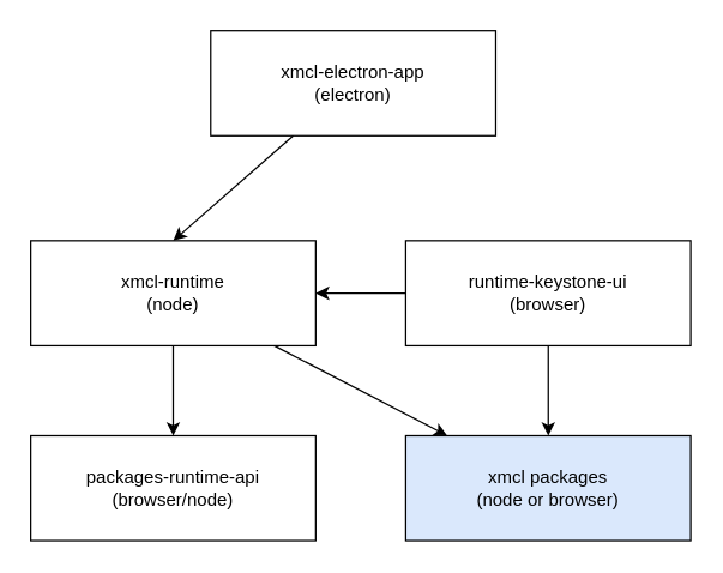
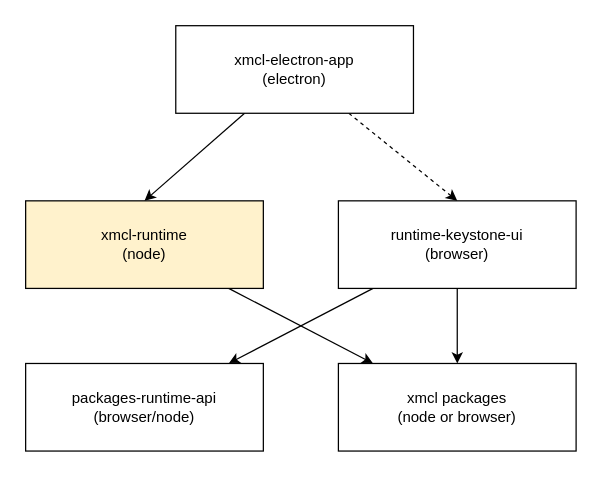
  <mxCell id="0" />
  <mxCell id="1" parent="0" />
  <mxCell id="2" value="packages-runtime-api&lt;br&gt;(browser/node)" style="rounded=0;whiteSpace=wrap;html=1;" vertex="1" parent="1"><mxGeometry x="20" y="290" width="190" height="70" as="geometry" /></mxCell>
  <mxCell id="3" style="edgeStyle=none;html=1;" edge="1" parent="1" source="5" target="12"><mxGeometry relative="1" as="geometry" /></mxCell>
- <mxCell id="4" style="edgeStyle=none;html=1;" edge="1" parent="1" source="5" target="2"><mxGeometry relative="1" as="geometry" /></mxCell>
- <mxCell id="5" value="xmcl-runtime&lt;br&gt;(node)" style="rounded=0;whiteSpace=wrap;html=1;" vertex="1" parent="1"><mxGeometry x="20" y="160" width="190" height="70" as="geometry" /></mxCell>
+ <mxCell id="5" value="xmcl-runtime&lt;br&gt;(node)" style="rounded=0;whiteSpace=wrap;html=1;fillColor=#fff2cc;" vertex="1" parent="1"><mxGeometry x="20" y="160" width="190" height="70" as="geometry" /></mxCell>
  <mxCell id="6" style="edgeStyle=none;html=1;" edge="1" parent="1" source="8" target="12"><mxGeometry relative="1" as="geometry" /></mxCell>
- <mxCell id="7" style="edgeStyle=none;html=1;" edge="1" parent="1" source="8" target="5"><mxGeometry relative="1" as="geometry" /></mxCell>
+ <mxCell id="7" style="edgeStyle=none;html=1;" edge="1" parent="1" source="8" target="2"><mxGeometry relative="1" as="geometry" /></mxCell>
  <mxCell id="8" value="runtime-keystone-ui&lt;br&gt;(browser)" style="rounded=0;whiteSpace=wrap;html=1;" vertex="1" parent="1"><mxGeometry x="270" y="160" width="190" height="70" as="geometry" /></mxCell>
  <mxCell id="9" style="edgeStyle=none;html=1;entryX=0.5;entryY=0;entryDx=0;entryDy=0;" edge="1" parent="1" source="11" target="5"><mxGeometry relative="1" as="geometry" /></mxCell>
+ <mxCell id="10" style="edgeStyle=none;html=1;entryX=0.5;entryY=0;entryDx=0;entryDy=0;dashed=1;" edge="1" parent="1" source="11" target="8"><mxGeometry relative="1" as="geometry" /></mxCell>
  <mxCell id="11" value="xmcl-electron-app&lt;br&gt;(electron)" style="rounded=0;whiteSpace=wrap;html=1;" vertex="1" parent="1"><mxGeometry x="140" y="20" width="190" height="70" as="geometry" /></mxCell>
- <mxCell id="12" value="xmcl packages&lt;br&gt;(node or browser)" style="rounded=0;whiteSpace=wrap;html=1;fillColor=#dae8fc;" vertex="1" parent="1"><mxGeometry x="270" y="290" width="190" height="70" as="geometry" /></mxCell>
+ <mxCell id="12" value="xmcl packages&lt;br&gt;(node or browser)" style="rounded=0;whiteSpace=wrap;html=1;" vertex="1" parent="1"><mxGeometry x="270" y="290" width="190" height="70" as="geometry" /></mxCell>
